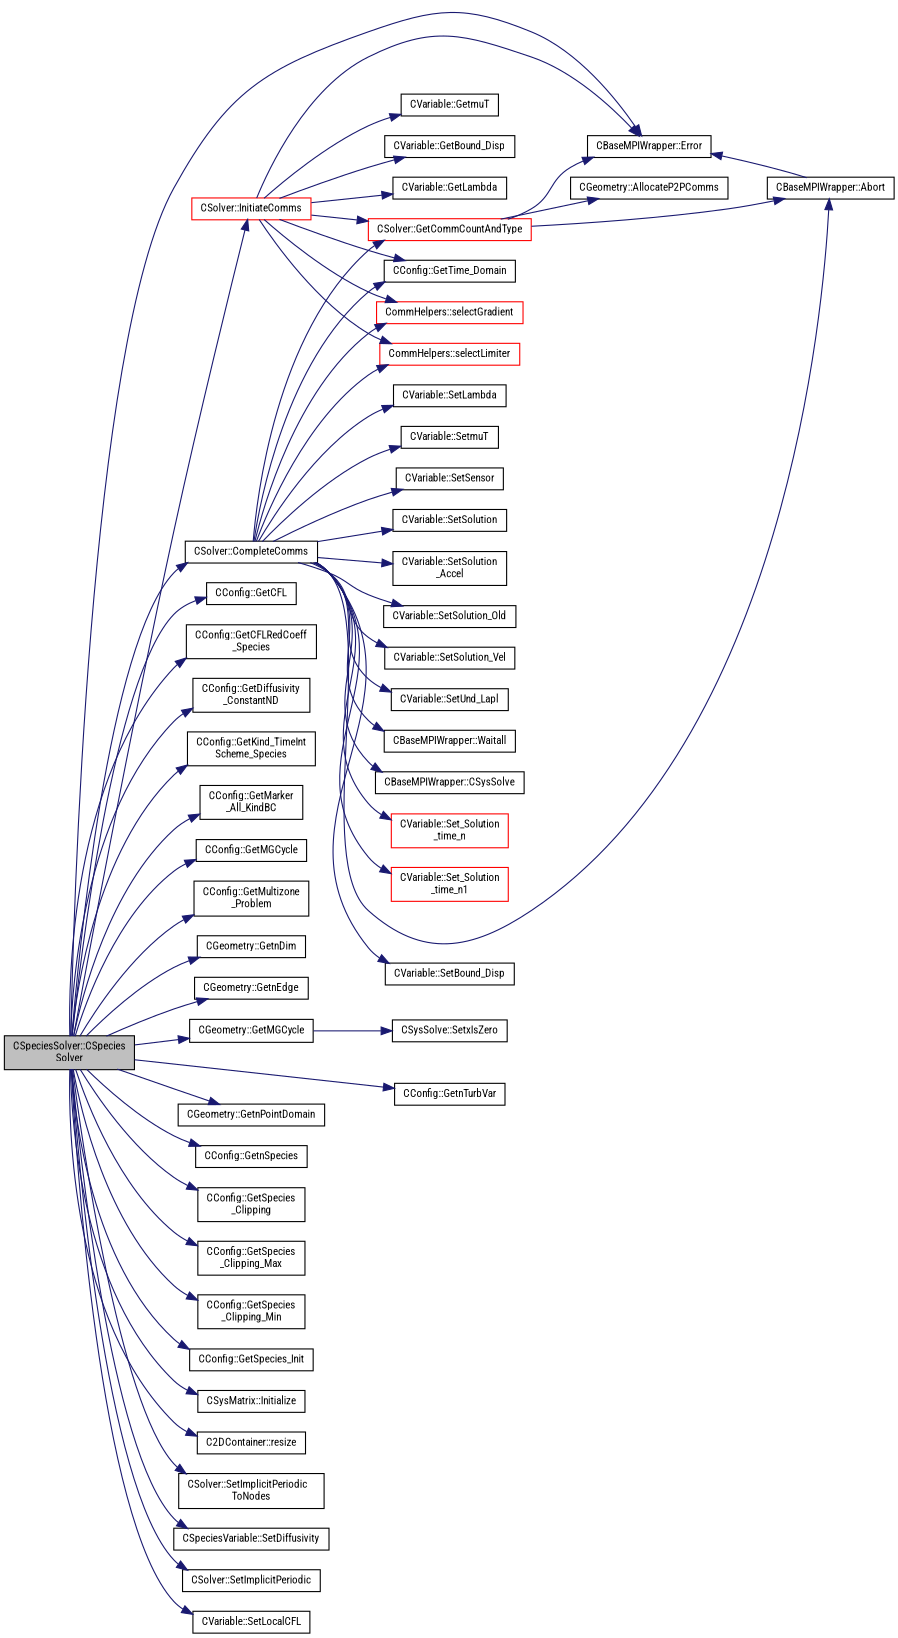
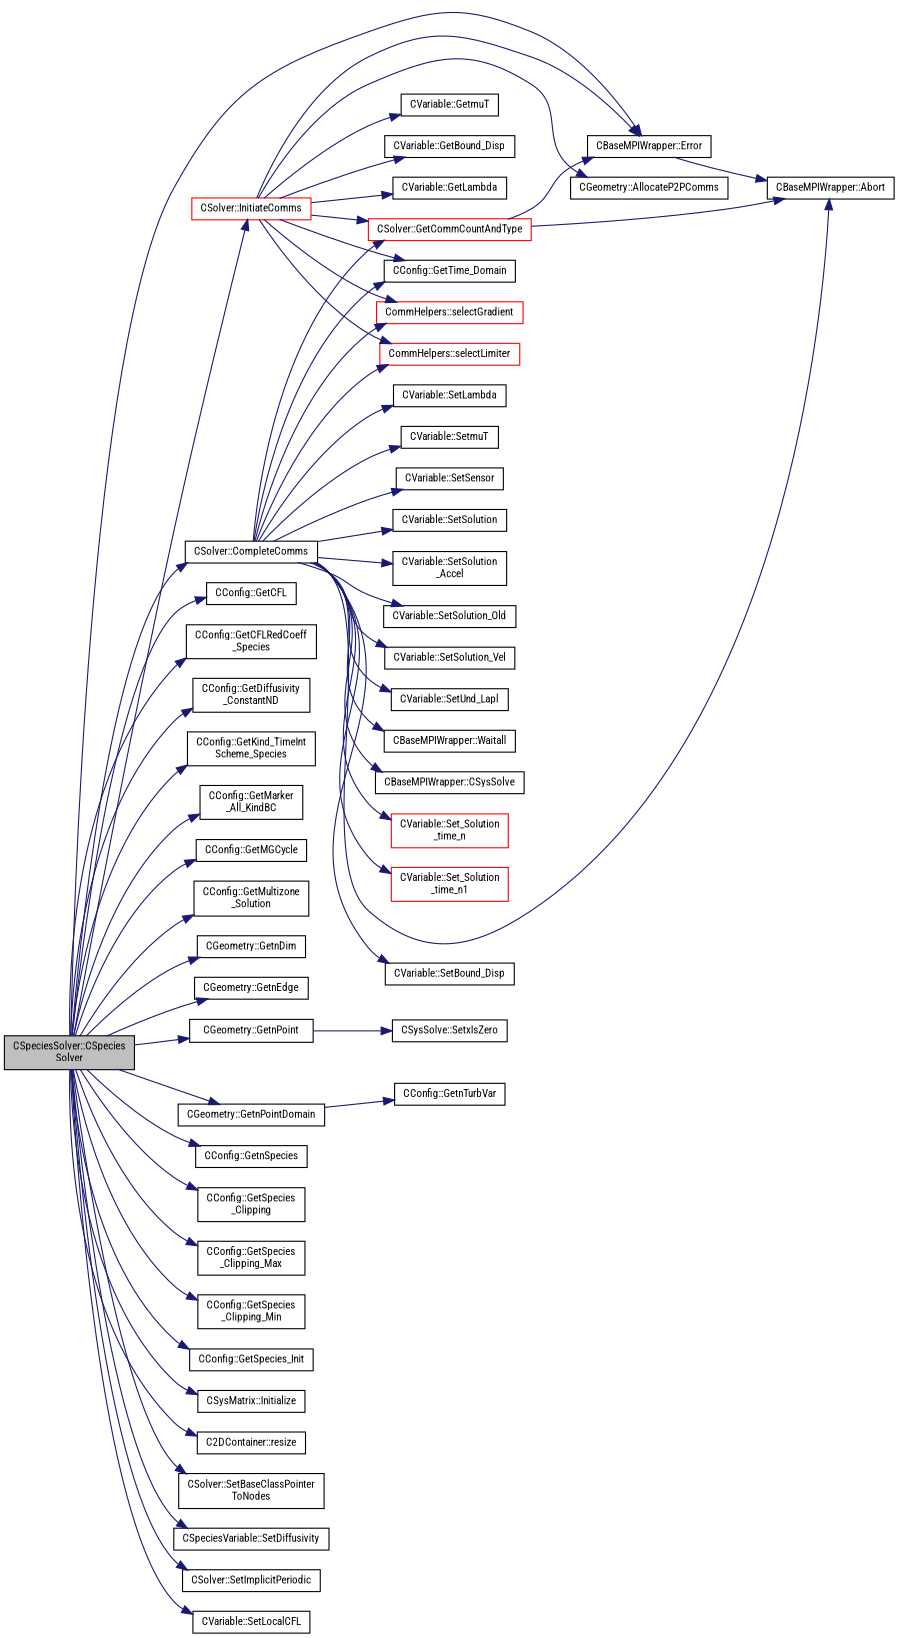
  digraph {
    fontname="Roboto Condensed"
    rankdir=LR
    node [color=black fillcolor=white fontname="Roboto Condensed" fontsize=10 shape=record style=filled]
    edge [color=midnightblue fontname="Roboto Condensed" fontsize=10 labelfontname=Helvetica labelfontsize=10 style=solid]
    n1 [fillcolor=grey75 fontcolor=black height=0.2 label="CSpeciesSolver::CSpecies\lSolver" width=0.4]
    n2 [height=0.2 label="CSolver::CompleteComms" width=0.4]
    n3 [height=0.2 label="CBaseMPIWrapper::Error" width=0.4]
    n4 [height=0.2 label="CConfig::GetCFL" width=0.4]
    n5 [height=0.2 label="CConfig::GetCFLRedCoeff\l_Species" width=0.4]
    n6 [height=0.2 label="CConfig::GetDiffusivity\l_ConstantND" width=0.4]
    n7 [height=0.2 label="CConfig::GetKind_TimeInt\lScheme_Species" width=0.4]
    n8 [height=0.2 label="CConfig::GetMarker\l_All_KindBC" width=0.4]
    n9 [height=0.2 label="CConfig::GetMGCycle" width=0.4]
-   n10 [height=0.2 label="CConfig::GetMultizone\l_Problem" width=0.4]
+   n10 [height=0.2 label="CConfig::GetMultizone\l_Solution" width=0.4]
    n11 [height=0.2 label="CGeometry::GetnDim" width=0.4]
    n12 [height=0.2 label="CGeometry::GetnEdge" width=0.4]
-   n13 [height=0.2 label="CGeometry::GetMGCycle" width=0.4]
+   n13 [height=0.2 label="CGeometry::GetnPoint" width=0.4]
    n14 [height=0.2 label="CGeometry::GetnPointDomain" width=0.4]
    n15 [height=0.2 label="CConfig::GetnSpecies" width=0.4]
    n16 [height=0.2 label="CConfig::GetnTurbVar" width=0.4]
    n17 [height=0.2 label="CConfig::GetSpecies\l_Clipping" width=0.4]
    n18 [height=0.2 label="CConfig::GetSpecies\l_Clipping_Max" width=0.4]
    n19 [height=0.2 label="CConfig::GetSpecies\l_Clipping_Min" width=0.4]
    n20 [height=0.2 label="CConfig::GetSpecies_Init" width=0.4]
    n21 [height=0.2 label="CSysMatrix::Initialize" width=0.4]
    n22 [color=red height=0.2 label="CSolver::InitiateComms" width=0.4]
    n23 [height=0.2 label="C2DContainer::resize" width=0.4]
-   n24 [height=0.2 label="CSolver::SetImplicitPeriodic\lToNodes" width=0.4]
+   n24 [height=0.2 label="CSolver::SetBaseClassPointer\lToNodes" width=0.4]
    n25 [height=0.2 label="CSpeciesVariable::SetDiffusivity" width=0.4]
    n26 [height=0.2 label="CSolver::SetImplicitPeriodic" width=0.4]
    n27 [height=0.2 label="CVariable::SetLocalCFL" width=0.4]
    n28 [color=red height=0.2 label="CSolver::GetCommCountAndType" width=0.4]
    n29 [height=0.2 label="CConfig::GetTime_Domain" width=0.4]
    n30 [color=red height=0.2 label="CommHelpers::selectGradient" width=0.4]
    n31 [color=red height=0.2 label="CommHelpers::selectLimiter" width=0.4]
    n32 [color=red height=0.2 label="CVariable::Set_Solution\l_time_n" width=0.4]
    n33 [color=red height=0.2 label="CVariable::Set_Solution\l_time_n1" width=0.4]
    n34 [height=0.2 label="CVariable::SetBound_Disp" width=0.4]
    n35 [height=0.2 label="CVariable::SetLambda" width=0.4]
    n36 [height=0.2 label="CVariable::SetmuT" width=0.4]
    n37 [height=0.2 label="CVariable::SetSensor" width=0.4]
    n38 [height=0.2 label="CVariable::SetSolution" width=0.4]
    n39 [height=0.2 label="CVariable::SetSolution\l_Accel" width=0.4]
    n40 [height=0.2 label="CVariable::SetSolution_Old" width=0.4]
    n41 [height=0.2 label="CVariable::SetSolution_Vel" width=0.4]
    n42 [height=0.2 label="CVariable::SetUnd_Lapl" width=0.4]
    n43 [height=0.2 label="CBaseMPIWrapper::Waitall" width=0.4]
    n44 [height=0.2 label="CBaseMPIWrapper::CSysSolve" width=0.4]
    n45 [height=0.2 label="CBaseMPIWrapper::Abort" width=0.4]
    n46 [height=0.2 label="CSysSolve::SetxIsZero" width=0.4]
    n47 [height=0.2 label="CGeometry::AllocateP2PComms" width=0.4]
    n48 [height=0.2 label="CVariable::GetBound_Disp" width=0.4]
    n49 [height=0.2 label="CVariable::GetLambda" width=0.4]
    n50 [height=0.2 label="CVariable::GetmuT" width=0.4]
    n1 -> n2
    n1 -> n3
    n1 -> n4
    n1 -> n5
    n1 -> n6
    n1 -> n7
    n1 -> n8
    n1 -> n9
    n1 -> n10
    n1 -> n11
    n1 -> n12
    n1 -> n13
    n1 -> n14
    n1 -> n15
-   n1 -> n16
+   n14 -> n16
    n1 -> n17
    n1 -> n18
    n1 -> n19
    n1 -> n20
    n1 -> n21
    n1 -> n22
    n1 -> n23
    n1 -> n24
    n1 -> n25
    n1 -> n26
    n1 -> n27
    n2 -> n28
    n2 -> n29
    n2 -> n30
    n2 -> n31
    n2 -> n32
    n2 -> n33
    n2 -> n34
    n2 -> n35
    n2 -> n36
    n2 -> n37
    n2 -> n38
    n2 -> n39
    n2 -> n40
    n2 -> n41
    n2 -> n42
    n2 -> n43
    n2 -> n44
    n2 -> n45
-   n45 -> n3
+   n3 -> n45
    n13 -> n46
    n22 -> n3
    n22 -> n28
    n22 -> n29
    n22 -> n30
    n22 -> n31
-   n28 -> n47
+   n22 -> n47
    n22 -> n48
    n22 -> n49
    n22 -> n50
    n28 -> n3
    n28 -> n45
  }
